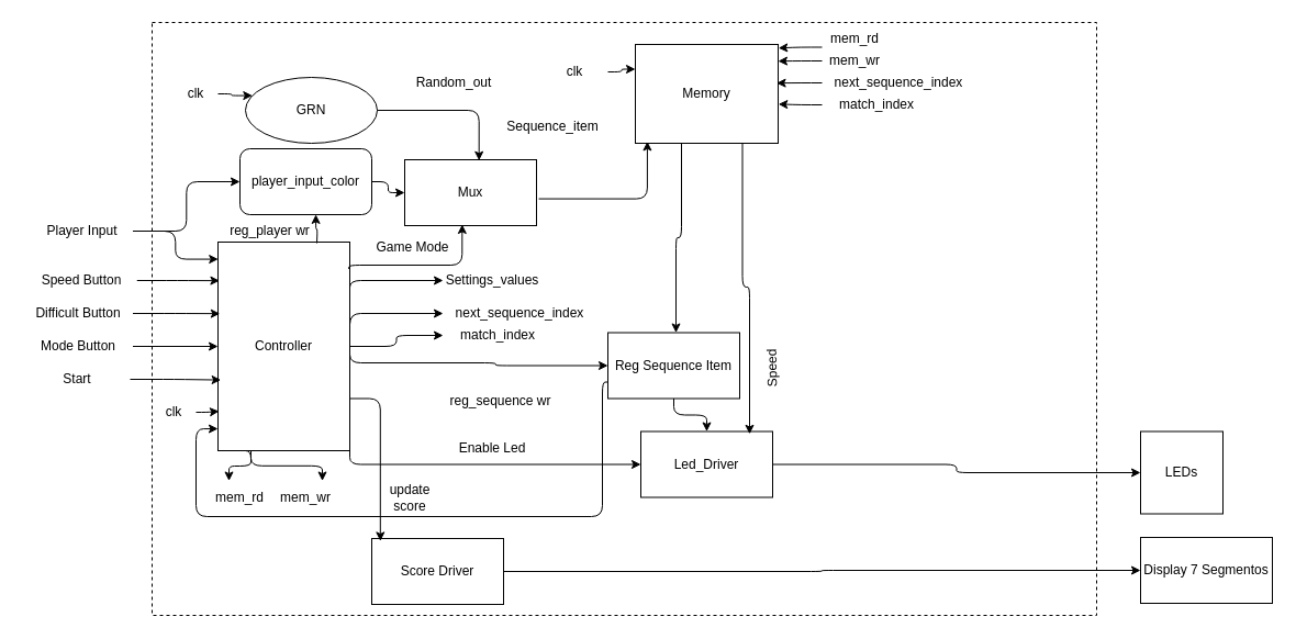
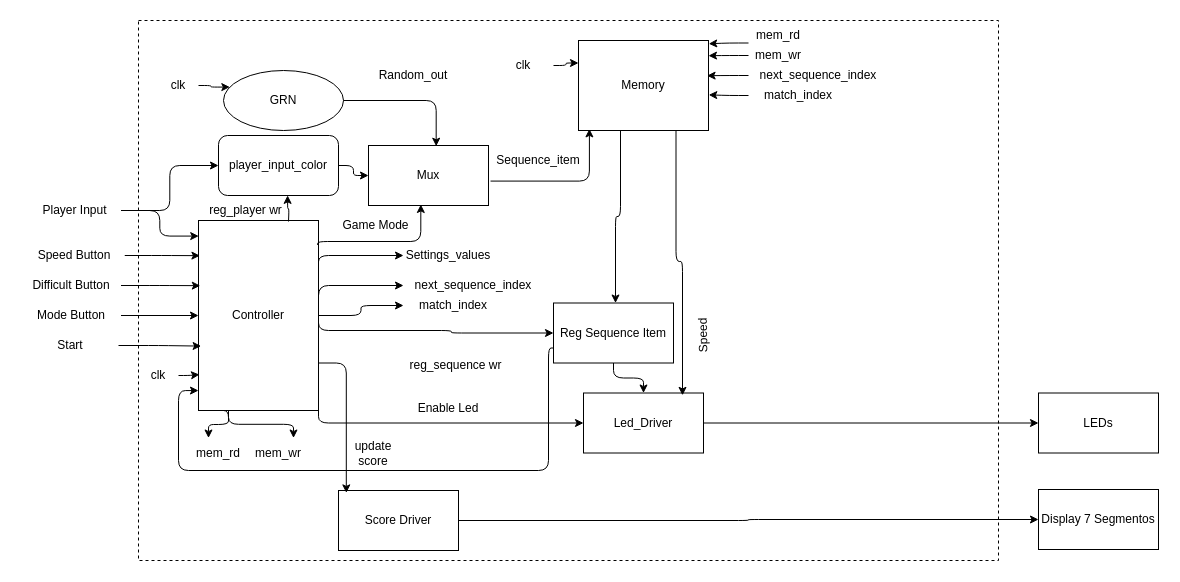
  <mxCell id="0" />
  <mxCell id="1" parent="0" />
  <mxCell id="2" value="" style="whiteSpace=wrap;html=1;dashed=1;" vertex="1" parent="1"><mxGeometry x="138" y="20" width="860" height="540" as="geometry" /></mxCell>
  <mxCell id="3" value="GRN" style="ellipse;whiteSpace=wrap;html=1;" vertex="1" parent="1"><mxGeometry x="223" y="70" width="120" height="60" as="geometry" /></mxCell>
  <mxCell id="4" style="edgeStyle=orthogonalEdgeStyle;html=1;exitX=1.017;exitY=0.593;exitDx=0;exitDy=0;entryX=0.084;entryY=0.982;entryDx=0;entryDy=0;exitPerimeter=0;entryPerimeter=0;" edge="1" parent="1" source="26" target="14"><mxGeometry relative="1" as="geometry"><Array as="points"><mxPoint x="588" y="181" /></Array></mxGeometry></mxCell>
  <mxCell id="5" style="edgeStyle=orthogonalEdgeStyle;html=1;exitX=0.25;exitY=1;exitDx=0;exitDy=0;entryX=0.75;entryY=0;entryDx=0;entryDy=0;" edge="1" parent="1" source="12" target="37"><mxGeometry relative="1" as="geometry" /></mxCell>
  <mxCell id="6" style="edgeStyle=orthogonalEdgeStyle;html=1;exitX=0.25;exitY=1;exitDx=0;exitDy=0;" edge="1" parent="1"><mxGeometry relative="1" as="geometry"><mxPoint x="218" y="410" as="sourcePoint" /><mxPoint x="208" y="437.5" as="targetPoint" /><Array as="points"><mxPoint x="228" y="410" /><mxPoint x="228" y="424" /><mxPoint x="208" y="424" /></Array></mxGeometry></mxCell>
  <mxCell id="7" style="edgeStyle=orthogonalEdgeStyle;html=1;exitX=1;exitY=0.25;exitDx=0;exitDy=0;entryX=0;entryY=0.5;entryDx=0;entryDy=0;" edge="1" parent="1" source="12" target="30"><mxGeometry relative="1" as="geometry"><Array as="points"><mxPoint x="318" y="255" /></Array></mxGeometry></mxCell>
  <mxCell id="8" style="edgeStyle=orthogonalEdgeStyle;html=1;exitX=1;exitY=0.5;exitDx=0;exitDy=0;" edge="1" parent="1" source="12" target="40"><mxGeometry relative="1" as="geometry"><Array as="points"><mxPoint x="318" y="285" /></Array></mxGeometry></mxCell>
  <mxCell id="9" style="edgeStyle=orthogonalEdgeStyle;html=1;exitX=1;exitY=0.5;exitDx=0;exitDy=0;entryX=0;entryY=0.5;entryDx=0;entryDy=0;" edge="1" parent="1" source="12" target="39"><mxGeometry relative="1" as="geometry" /></mxCell>
  <mxCell id="10" style="edgeStyle=orthogonalEdgeStyle;html=1;exitX=1;exitY=0.5;exitDx=0;exitDy=0;entryX=0;entryY=0.5;entryDx=0;entryDy=0;" edge="1" parent="1" source="12" target="51"><mxGeometry relative="1" as="geometry"><Array as="points"><mxPoint x="318" y="330" /><mxPoint x="451" y="330" /><mxPoint x="451" y="333" /></Array></mxGeometry></mxCell>
  <mxCell id="11" style="edgeStyle=orthogonalEdgeStyle;html=1;exitX=1;exitY=1;exitDx=0;exitDy=0;entryX=0;entryY=0.5;entryDx=0;entryDy=0;" edge="1" parent="1" source="12" target="32"><mxGeometry relative="1" as="geometry" /></mxCell>
  <mxCell id="12" value="Controller" style="whiteSpace=wrap;html=1;" vertex="1" parent="1"><mxGeometry x="198" y="220" width="120" height="190" as="geometry" /></mxCell>
  <mxCell id="13" style="edgeStyle=orthogonalEdgeStyle;html=1;entryX=0.5;entryY=0;entryDx=0;entryDy=0;" edge="1" parent="1"><mxGeometry relative="1" as="geometry"><mxPoint x="620" y="130" as="sourcePoint" /><mxPoint x="615" y="302.5" as="targetPoint" /><Array as="points"><mxPoint x="620" y="216" /><mxPoint x="615" y="216" /></Array></mxGeometry></mxCell>
  <mxCell id="14" value="Memory" style="whiteSpace=wrap;html=1;" vertex="1" parent="1"><mxGeometry x="578" y="40" width="130" height="90" as="geometry" /></mxCell>
  <mxCell id="15" style="edgeStyle=orthogonalEdgeStyle;html=1;exitX=1;exitY=0.5;exitDx=0;exitDy=0;entryX=0;entryY=0.5;entryDx=0;entryDy=0;" edge="1" parent="1" source="16" target="41"><mxGeometry relative="1" as="geometry" /></mxCell>
  <mxCell id="16" value="Score Driver" style="whiteSpace=wrap;html=1;" vertex="1" parent="1"><mxGeometry x="338" y="490" width="120" height="60" as="geometry" /></mxCell>
  <mxCell id="17" value="Speed Button" style="text;strokeColor=none;align=center;fillColor=none;html=1;verticalAlign=middle;whiteSpace=wrap;rounded=0;" vertex="1" parent="1"><mxGeometry x="24.25" y="240" width="100" height="30" as="geometry" /></mxCell>
  <mxCell id="18" value="Difficult Button" style="text;strokeColor=none;align=center;fillColor=none;html=1;verticalAlign=middle;whiteSpace=wrap;rounded=0;" vertex="1" parent="1"><mxGeometry x="20.5" y="270" width="100" height="30" as="geometry" /></mxCell>
  <mxCell id="19" style="edgeStyle=orthogonalEdgeStyle;html=1;exitX=1;exitY=0.5;exitDx=0;exitDy=0;entryX=0;entryY=0.5;entryDx=0;entryDy=0;" edge="1" parent="1" source="20" target="12"><mxGeometry relative="1" as="geometry" /></mxCell>
  <mxCell id="20" value="Mode Button" style="text;strokeColor=none;align=center;fillColor=none;html=1;verticalAlign=middle;whiteSpace=wrap;rounded=0;" vertex="1" parent="1"><mxGeometry x="20.5" y="300" width="100" height="30" as="geometry" /></mxCell>
  <mxCell id="21" value="Start" style="text;strokeColor=none;align=center;fillColor=none;html=1;verticalAlign=middle;whiteSpace=wrap;rounded=0;" vertex="1" parent="1"><mxGeometry x="20.5" y="330" width="97.5" height="30" as="geometry" /></mxCell>
  <mxCell id="22" style="edgeStyle=orthogonalEdgeStyle;html=1;exitX=1;exitY=0.5;exitDx=0;exitDy=0;entryX=0;entryY=0.5;entryDx=0;entryDy=0;" edge="1" parent="1" source="23" target="49"><mxGeometry relative="1" as="geometry" /></mxCell>
  <mxCell id="23" value="Player Input" style="text;strokeColor=none;align=center;fillColor=none;html=1;verticalAlign=middle;whiteSpace=wrap;rounded=0;" vertex="1" parent="1"><mxGeometry x="28" y="195" width="92.5" height="30" as="geometry" /></mxCell>
  <mxCell id="24" value="Random_out" style="text;strokeColor=none;align=center;fillColor=none;html=1;verticalAlign=middle;whiteSpace=wrap;rounded=0;" vertex="1" parent="1"><mxGeometry x="373" y="60" width="80" height="30" as="geometry" /></mxCell>
- <mxCell id="25" value="Sequence_item" style="text;strokeColor=none;align=center;fillColor=none;html=1;verticalAlign=middle;whiteSpace=wrap;rounded=0;" vertex="1" parent="1"><mxGeometry x="463" y="100" width="80" height="30" as="geometry" /></mxCell>
+ <mxCell id="25" value="Sequence_item" style="text;strokeColor=none;align=center;fillColor=none;html=1;verticalAlign=middle;whiteSpace=wrap;rounded=0;" vertex="1" parent="1"><mxGeometry x="498" y="145" width="80" height="30" as="geometry" /></mxCell>
  <mxCell id="26" value="Mux" style="whiteSpace=wrap;html=1;" vertex="1" parent="1"><mxGeometry x="368" y="145" width="120" height="60" as="geometry" /></mxCell>
  <mxCell id="27" style="edgeStyle=orthogonalEdgeStyle;html=1;entryX=0.564;entryY=0.012;entryDx=0;entryDy=0;entryPerimeter=0;" edge="1" parent="1" source="3" target="26"><mxGeometry relative="1" as="geometry" /></mxCell>
  <mxCell id="28" style="edgeStyle=orthogonalEdgeStyle;html=1;exitX=0.993;exitY=0.129;exitDx=0;exitDy=0;entryX=0.436;entryY=0.983;entryDx=0;entryDy=0;entryPerimeter=0;exitPerimeter=0;" edge="1" parent="1" source="12" target="26"><mxGeometry relative="1" as="geometry"><Array as="points"><mxPoint x="420" y="241" /></Array></mxGeometry></mxCell>
  <mxCell id="29" value="Game Mode" style="text;strokeColor=none;align=center;fillColor=none;html=1;verticalAlign=middle;whiteSpace=wrap;rounded=0;" vertex="1" parent="1"><mxGeometry x="338" y="210" width="75" height="30" as="geometry" /></mxCell>
  <mxCell id="30" value="Settings_values" style="text;strokeColor=none;align=center;fillColor=none;html=1;verticalAlign=middle;whiteSpace=wrap;rounded=0;" vertex="1" parent="1"><mxGeometry x="403" y="240" width="90" height="30" as="geometry" /></mxCell>
  <mxCell id="31" style="edgeStyle=orthogonalEdgeStyle;html=1;exitX=1;exitY=0.5;exitDx=0;exitDy=0;entryX=0;entryY=0.5;entryDx=0;entryDy=0;" edge="1" parent="1" source="32" target="42"><mxGeometry relative="1" as="geometry" /></mxCell>
  <mxCell id="32" value="Led_Driver" style="whiteSpace=wrap;html=1;" vertex="1" parent="1"><mxGeometry x="583" y="392.5" width="120" height="60" as="geometry" /></mxCell>
  <mxCell id="33" value="update score" style="text;strokeColor=none;align=center;fillColor=none;html=1;verticalAlign=middle;whiteSpace=wrap;rounded=0;" vertex="1" parent="1"><mxGeometry x="343" y="437.5" width="60" height="30" as="geometry" /></mxCell>
  <mxCell id="34" value="Speed" style="text;strokeColor=none;align=center;fillColor=none;html=1;verticalAlign=middle;whiteSpace=wrap;rounded=0;rotation=-91;" vertex="1" parent="1"><mxGeometry x="673" y="320" width="60" height="30" as="geometry" /></mxCell>
  <mxCell id="35" value="mem_rd" style="text;strokeColor=none;align=center;fillColor=none;html=1;verticalAlign=middle;whiteSpace=wrap;rounded=0;" vertex="1" parent="1"><mxGeometry x="748" y="20" width="60" height="30" as="geometry" /></mxCell>
  <mxCell id="36" value="mem_wr" style="text;strokeColor=none;align=center;fillColor=none;html=1;verticalAlign=middle;whiteSpace=wrap;rounded=0;" vertex="1" parent="1"><mxGeometry x="748" y="40" width="60" height="30" as="geometry" /></mxCell>
  <mxCell id="37" value="mem_wr" style="text;strokeColor=none;align=center;fillColor=none;html=1;verticalAlign=middle;whiteSpace=wrap;rounded=0;" vertex="1" parent="1"><mxGeometry x="248" y="437.5" width="60" height="30" as="geometry" /></mxCell>
  <mxCell id="38" value="mem_rd" style="text;strokeColor=none;align=center;fillColor=none;html=1;verticalAlign=middle;whiteSpace=wrap;rounded=0;" vertex="1" parent="1"><mxGeometry x="188" y="437.5" width="60" height="30" as="geometry" /></mxCell>
  <mxCell id="39" value="match_index" style="text;strokeColor=none;align=center;fillColor=none;html=1;verticalAlign=middle;whiteSpace=wrap;rounded=0;rotation=0;" vertex="1" parent="1"><mxGeometry x="403" y="290" width="100" height="30" as="geometry" /></mxCell>
  <mxCell id="40" value="next_sequence_index" style="text;strokeColor=none;align=center;fillColor=none;html=1;verticalAlign=middle;whiteSpace=wrap;rounded=0;rotation=0;" vertex="1" parent="1"><mxGeometry x="403" y="270" width="140" height="30" as="geometry" /></mxCell>
  <mxCell id="41" value="Display 7 Segmentos" style="whiteSpace=wrap;html=1;" vertex="1" parent="1"><mxGeometry x="1038" y="489" width="120" height="60" as="geometry" /></mxCell>
- <mxCell id="42" value="LEDs" style="whiteSpace=wrap;html=1;" vertex="1" parent="1"><mxGeometry x="1038" y="392.5" width="75" height="75" as="geometry" /></mxCell>
+ <mxCell id="42" value="LEDs" style="whiteSpace=wrap;html=1;" vertex="1" parent="1"><mxGeometry x="1038" y="392.5" width="120" height="60" as="geometry" /></mxCell>
  <mxCell id="43" style="edgeStyle=orthogonalEdgeStyle;html=1;exitX=1;exitY=0.5;exitDx=0;exitDy=0;entryX=0;entryY=0.25;entryDx=0;entryDy=0;" edge="1" parent="1" source="44" target="14"><mxGeometry relative="1" as="geometry" /></mxCell>
  <mxCell id="44" value="clk" style="text;strokeColor=none;align=center;fillColor=none;html=1;verticalAlign=middle;whiteSpace=wrap;rounded=0;" vertex="1" parent="1"><mxGeometry x="493" y="50" width="60" height="30" as="geometry" /></mxCell>
  <mxCell id="45" style="edgeStyle=orthogonalEdgeStyle;html=1;exitX=1;exitY=0.5;exitDx=0;exitDy=0;entryX=0;entryY=0.25;entryDx=0;entryDy=0;" edge="1" parent="1" source="46" target="3"><mxGeometry relative="1" as="geometry" /></mxCell>
  <mxCell id="46" value="clk" style="text;strokeColor=none;align=center;fillColor=none;html=1;verticalAlign=middle;whiteSpace=wrap;rounded=0;" vertex="1" parent="1"><mxGeometry x="158" y="70" width="40" height="30" as="geometry" /></mxCell>
  <mxCell id="47" value="clk" style="text;strokeColor=none;align=center;fillColor=none;html=1;verticalAlign=middle;whiteSpace=wrap;rounded=0;" vertex="1" parent="1"><mxGeometry x="138" y="360" width="40" height="30" as="geometry" /></mxCell>
  <mxCell id="48" style="edgeStyle=orthogonalEdgeStyle;html=1;entryX=0;entryY=0.5;entryDx=0;entryDy=0;" edge="1" parent="1" source="49" target="26"><mxGeometry relative="1" as="geometry" /></mxCell>
  <mxCell id="49" value="&lt;span style=&quot;color: rgb(0, 0, 0);&quot;&gt;player_input_color&lt;/span&gt;" style="whiteSpace=wrap;html=1;rounded=1;" vertex="1" parent="1"><mxGeometry x="218" y="135" width="120" height="60" as="geometry" /></mxCell>
  <mxCell id="50" style="edgeStyle=orthogonalEdgeStyle;html=1;exitX=0.5;exitY=1;exitDx=0;exitDy=0;" edge="1" parent="1" source="51" target="32"><mxGeometry relative="1" as="geometry" /></mxCell>
  <mxCell id="51" value="&lt;span style=&quot;color: rgb(0, 0, 0);&quot;&gt;Reg Sequence Item&lt;/span&gt;" style="whiteSpace=wrap;html=1;" vertex="1" parent="1"><mxGeometry x="553" y="302.5" width="120" height="60" as="geometry" /></mxCell>
  <mxCell id="52" style="edgeStyle=orthogonalEdgeStyle;html=1;exitX=0.75;exitY=0;exitDx=0;exitDy=0;entryX=0.576;entryY=0.998;entryDx=0;entryDy=0;entryPerimeter=0;" edge="1" parent="1" target="49"><mxGeometry relative="1" as="geometry"><mxPoint x="288" y="221" as="sourcePoint" /><mxPoint x="287.68" y="203.54" as="targetPoint" /></mxGeometry></mxCell>
  <mxCell id="53" value="next_sequence_index" style="text;strokeColor=none;align=center;fillColor=none;html=1;verticalAlign=middle;whiteSpace=wrap;rounded=0;rotation=0;" vertex="1" parent="1"><mxGeometry x="748" y="60" width="140" height="30" as="geometry" /></mxCell>
  <mxCell id="54" value="match_index" style="text;strokeColor=none;align=center;fillColor=none;html=1;verticalAlign=middle;whiteSpace=wrap;rounded=0;rotation=0;" vertex="1" parent="1"><mxGeometry x="748" y="80" width="100" height="30" as="geometry" /></mxCell>
  <mxCell id="55" style="edgeStyle=orthogonalEdgeStyle;html=1;exitX=0;exitY=0.75;exitDx=0;exitDy=0;entryX=1.002;entryY=0.036;entryDx=0;entryDy=0;entryPerimeter=0;" edge="1" parent="1" source="35" target="14"><mxGeometry relative="1" as="geometry" /></mxCell>
  <mxCell id="56" style="edgeStyle=orthogonalEdgeStyle;html=1;exitX=0;exitY=0.5;exitDx=0;exitDy=0;entryX=1;entryY=0.169;entryDx=0;entryDy=0;entryPerimeter=0;" edge="1" parent="1" source="36" target="14"><mxGeometry relative="1" as="geometry" /></mxCell>
  <mxCell id="57" style="edgeStyle=orthogonalEdgeStyle;html=1;exitX=0;exitY=0.5;exitDx=0;exitDy=0;entryX=0.989;entryY=0.391;entryDx=0;entryDy=0;entryPerimeter=0;" edge="1" parent="1" source="53" target="14"><mxGeometry relative="1" as="geometry" /></mxCell>
  <mxCell id="58" style="edgeStyle=orthogonalEdgeStyle;html=1;exitX=0;exitY=0.5;exitDx=0;exitDy=0;entryX=1.002;entryY=0.604;entryDx=0;entryDy=0;entryPerimeter=0;" edge="1" parent="1" source="54" target="14"><mxGeometry relative="1" as="geometry" /></mxCell>
  <mxCell id="59" style="edgeStyle=orthogonalEdgeStyle;html=1;exitX=1;exitY=0.75;exitDx=0;exitDy=0;entryX=0.065;entryY=0.04;entryDx=0;entryDy=0;entryPerimeter=0;" edge="1" parent="1" source="12" target="16"><mxGeometry relative="1" as="geometry" /></mxCell>
  <mxCell id="60" style="edgeStyle=orthogonalEdgeStyle;html=1;exitX=0;exitY=0.75;exitDx=0;exitDy=0;entryX=0;entryY=0.895;entryDx=0;entryDy=0;entryPerimeter=0;" edge="1" parent="1" source="51" target="12"><mxGeometry relative="1" as="geometry"><Array as="points"><mxPoint x="548" y="347" /><mxPoint x="548" y="470" /><mxPoint y="470" x="178" /><mxPoint y="390" x="178" /></Array></mxGeometry></mxCell>
  <mxCell id="61" style="edgeStyle=orthogonalEdgeStyle;html=1;exitX=1;exitY=0.5;exitDx=0;exitDy=0;entryX=0.008;entryY=0.811;entryDx=0;entryDy=0;entryPerimeter=0;" edge="1" parent="1" source="47" target="12"><mxGeometry relative="1" as="geometry" /></mxCell>
  <mxCell id="62" style="edgeStyle=orthogonalEdgeStyle;html=1;exitX=1;exitY=0.5;exitDx=0;exitDy=0;entryX=0.022;entryY=0.661;entryDx=0;entryDy=0;entryPerimeter=0;" edge="1" parent="1" source="21" target="12"><mxGeometry relative="1" as="geometry" /></mxCell>
  <mxCell id="63" style="edgeStyle=orthogonalEdgeStyle;html=1;exitX=1;exitY=0.5;exitDx=0;exitDy=0;entryX=0.015;entryY=0.343;entryDx=0;entryDy=0;entryPerimeter=0;" edge="1" parent="1" source="18" target="12"><mxGeometry relative="1" as="geometry" /></mxCell>
  <mxCell id="64" style="edgeStyle=orthogonalEdgeStyle;html=1;exitX=1;exitY=0.5;exitDx=0;exitDy=0;entryX=0.012;entryY=0.185;entryDx=0;entryDy=0;entryPerimeter=0;" edge="1" parent="1" source="17" target="12"><mxGeometry relative="1" as="geometry" /></mxCell>
  <mxCell id="65" style="edgeStyle=orthogonalEdgeStyle;html=1;exitX=1;exitY=0.5;exitDx=0;exitDy=0;entryX=0.002;entryY=0.082;entryDx=0;entryDy=0;entryPerimeter=0;" edge="1" parent="1" source="23" target="12"><mxGeometry relative="1" as="geometry" /></mxCell>
  <mxCell id="66" value="reg_player wr" style="text;strokeColor=none;align=center;fillColor=none;html=1;verticalAlign=middle;whiteSpace=wrap;rounded=0;" vertex="1" parent="1"><mxGeometry x="208" y="195" width="75" height="30" as="geometry" /></mxCell>
  <mxCell id="67" value="reg_sequence wr" style="text;strokeColor=none;align=center;fillColor=none;html=1;verticalAlign=middle;whiteSpace=wrap;rounded=0;" vertex="1" parent="1"><mxGeometry x="403" y="350" width="105" height="30" as="geometry" /></mxCell>
  <mxCell id="68" style="edgeStyle=orthogonalEdgeStyle;html=1;exitX=0.75;exitY=1;exitDx=0;exitDy=0;entryX=0.825;entryY=0.039;entryDx=0;entryDy=0;entryPerimeter=0;" edge="1" parent="1" source="14" target="32"><mxGeometry relative="1" as="geometry"><Array as="points"><mxPoint x="675" y="261" /><mxPoint x="682" y="261" /></Array></mxGeometry></mxCell>
  <mxCell id="69" value="Enable Led" style="text;strokeColor=none;align=center;fillColor=none;html=1;verticalAlign=middle;whiteSpace=wrap;rounded=0;" vertex="1" parent="1"><mxGeometry x="413" y="392.5" width="70" height="30" as="geometry" /></mxCell>
